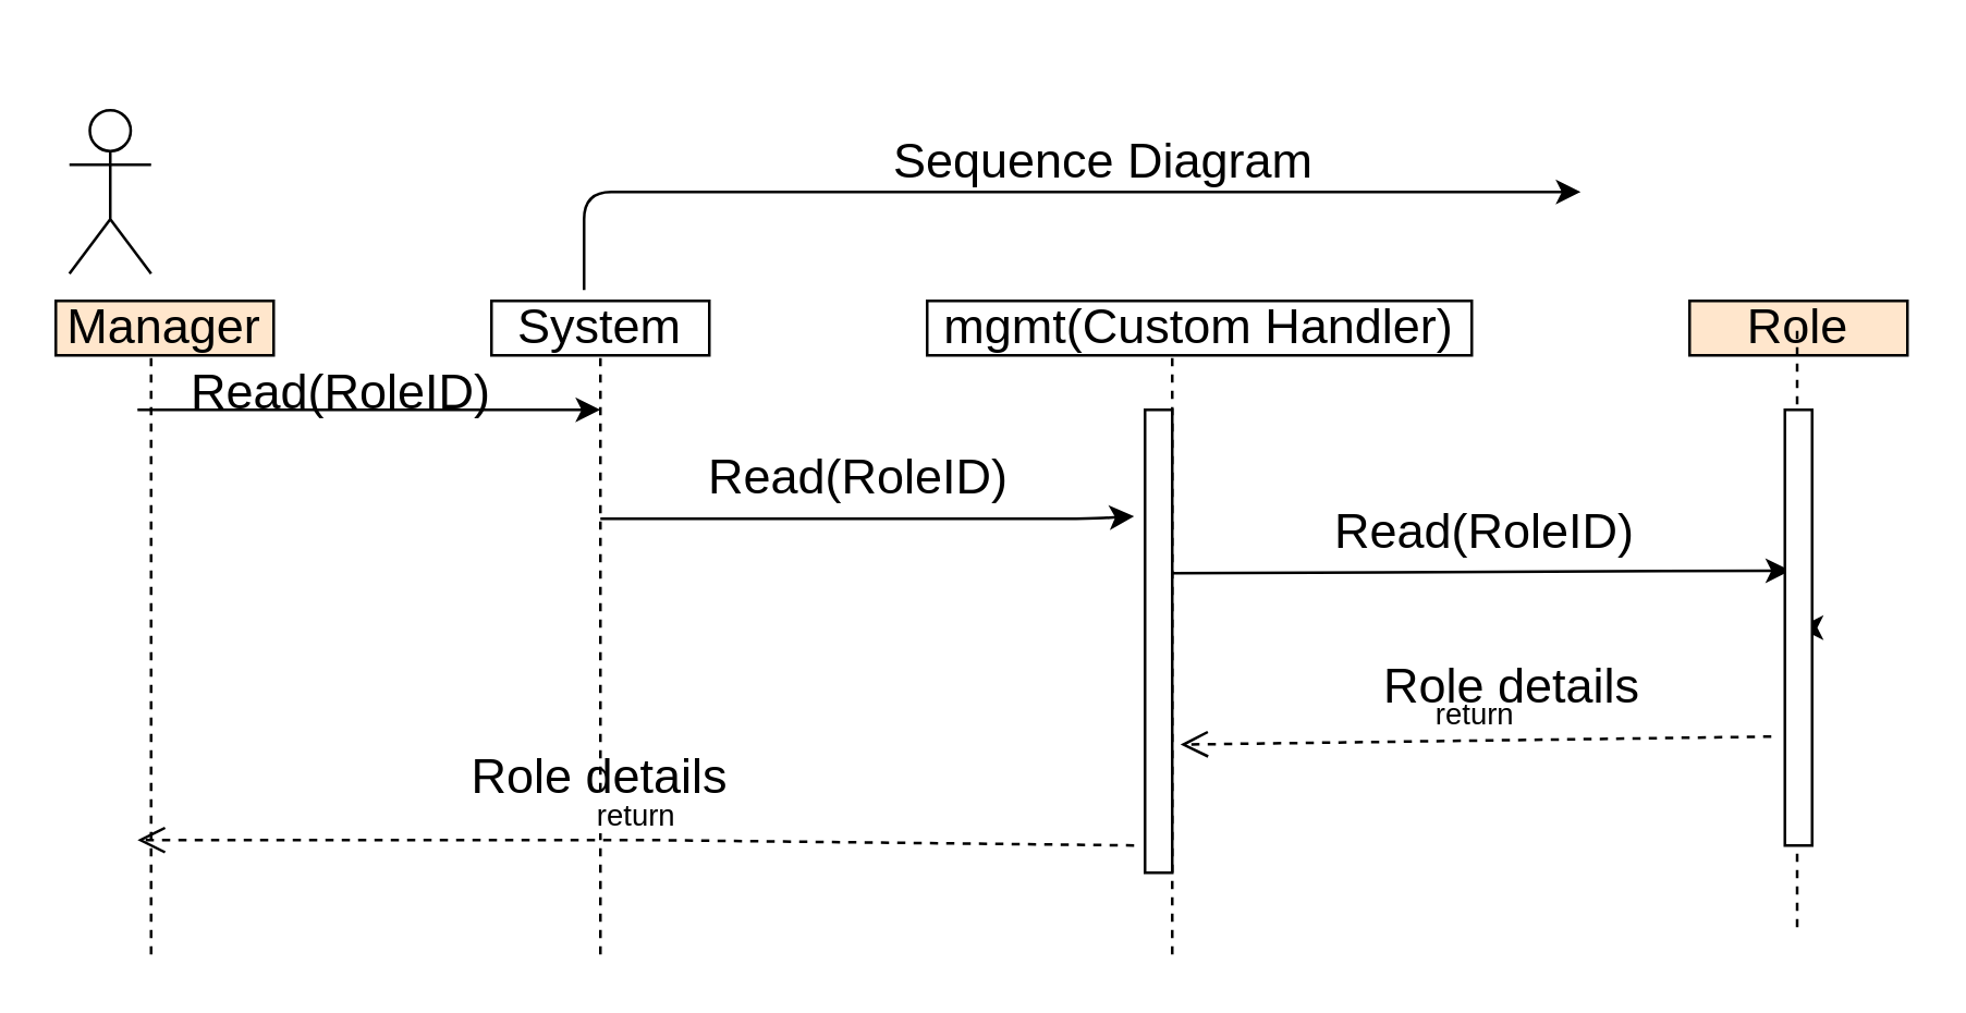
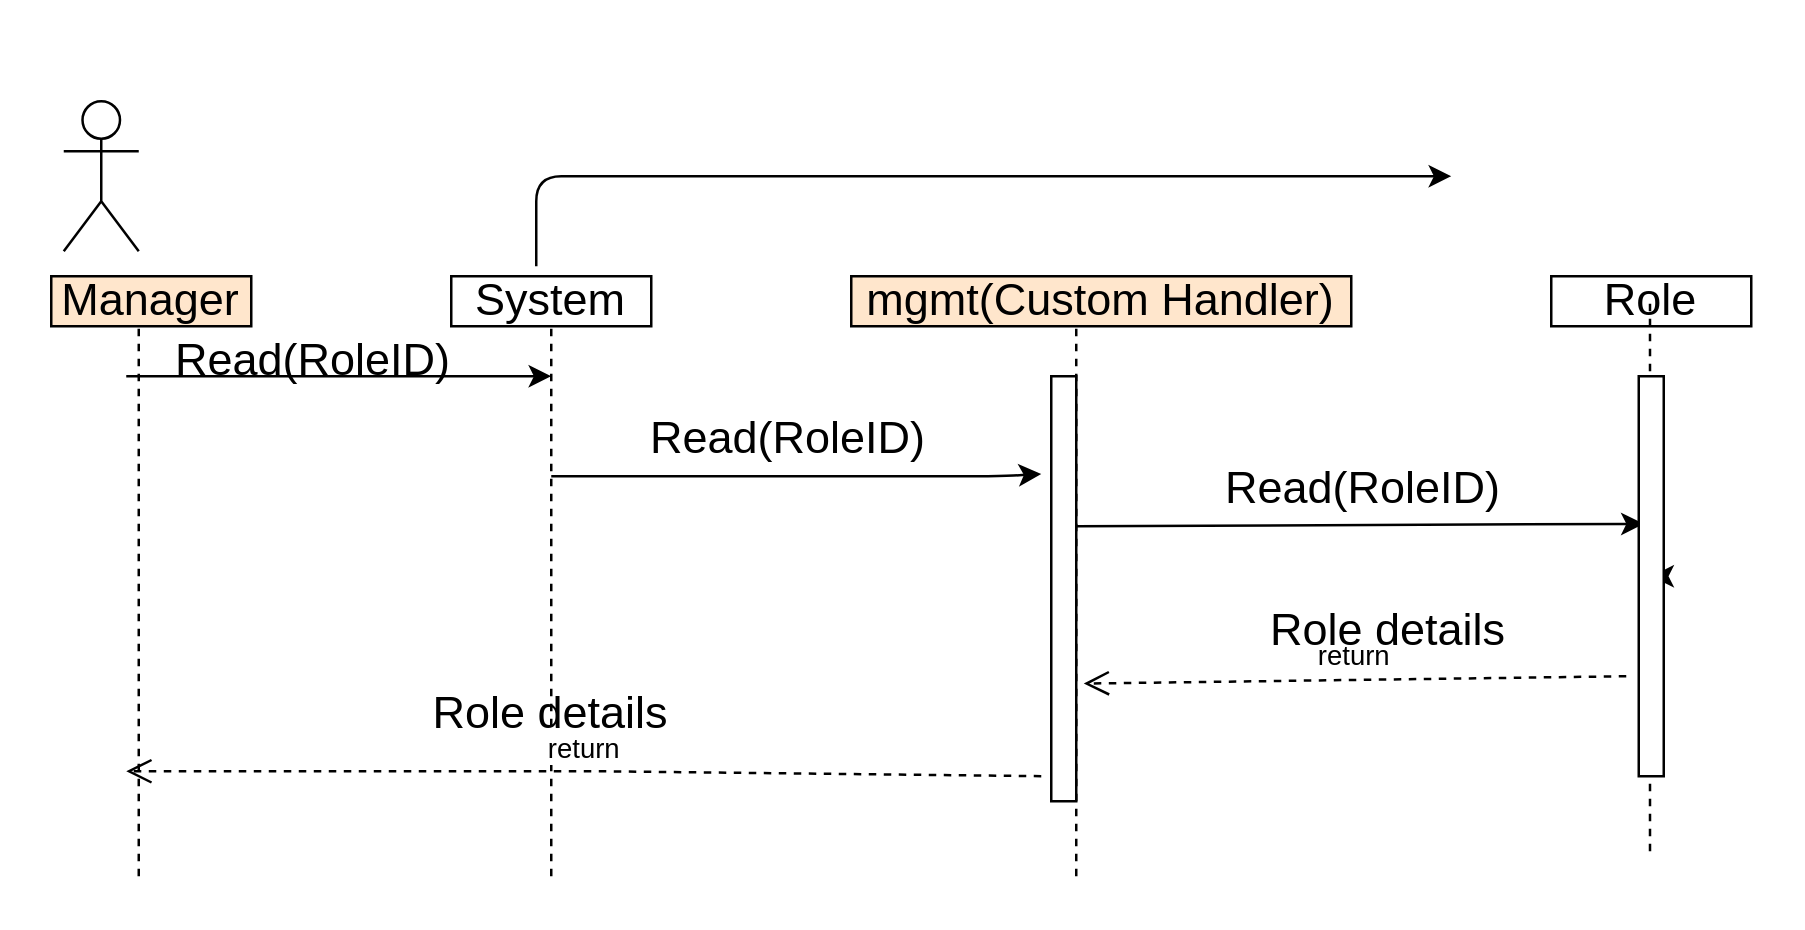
  <mxCell id="0" />
  <mxCell id="1" parent="0" />
  <mxCell id="2" value="Actor" style="shape=umlActor;verticalLabelPosition=bottom;verticalAlign=top;html=1;outlineConnect=0;" parent="1" vertex="1"><mxGeometry x="25" y="40" width="30" height="60" as="geometry" /></mxCell>
  <mxCell id="3" value="&lt;font style=&quot;font-size: 18px&quot;&gt;Manager&lt;/font&gt;" style="rounded=0;whiteSpace=wrap;html=1;fillColor=#ffe6cc;" parent="1" vertex="1"><mxGeometry x="20" y="110" width="80" height="20" as="geometry" /></mxCell>
  <mxCell id="4" value="&lt;font style=&quot;font-size: 18px&quot;&gt;System&lt;/font&gt;&lt;span style=&quot;color: rgba(0 , 0 , 0 , 0) ; font-family: monospace ; font-size: 0px&quot;&gt;%3CmxGraphModel%3E%3Croot%3E%3CmxCell%20id%3D%220%22%2F%3E%3CmxCell%20id%3D%221%22%20parent%3D%220%22%2F%3E%3CmxCell%20id%3D%222%22%20value%3D%22%26lt%3Bfont%20style%3D%26quot%3Bfont-size%3A%2018px%26quot%3B%26gt%3BManager%26lt%3B%2Ffont%26gt%3B%22%20style%3D%22rounded%3D0%3BwhiteSpace%3Dwrap%3Bhtml%3D1%3B%22%20vertex%3D%221%22%20parent%3D%221%22%3E%3CmxGeometry%20x%3D%2280%22%20y%3D%22160%22%20width%3D%2280%22%20height%3D%2220%22%20as%3D%22geometry%22%2F%3E%3C%2FmxCell%3E%3C%2Froot%3E%3C%2FmxGraphModel%3E&lt;/span&gt;" style="rounded=0;whiteSpace=wrap;html=1;" parent="1" vertex="1"><mxGeometry x="180" y="110" width="80" height="20" as="geometry" /></mxCell>
- <mxCell id="5" value="&lt;span style=&quot;font-size: 18px&quot;&gt;mgmt(Custom Handler)&lt;/span&gt;" style="rounded=0;whiteSpace=wrap;html=1;" parent="1" vertex="1"><mxGeometry x="340" y="110" width="200" height="20" as="geometry" /></mxCell>
- <mxCell id="6" value="&lt;span style=&quot;font-size: 18px&quot;&gt;Role&lt;/span&gt;" style="rounded=0;whiteSpace=wrap;html=1;fillColor=#ffe6cc;" parent="1" vertex="1"><mxGeometry x="620" y="110" width="80" height="20" as="geometry" /></mxCell>
+ <mxCell id="5" value="&lt;span style=&quot;font-size: 18px&quot;&gt;mgmt(Custom Handler)&lt;/span&gt;" style="rounded=0;whiteSpace=wrap;html=1;fillColor=#ffe6cc;" parent="1" vertex="1"><mxGeometry x="340" y="110" width="200" height="20" as="geometry" /></mxCell>
+ <mxCell id="6" value="&lt;span style=&quot;font-size: 18px&quot;&gt;Role&lt;/span&gt;" style="rounded=0;whiteSpace=wrap;html=1;" parent="1" vertex="1"><mxGeometry x="620" y="110" width="80" height="20" as="geometry" /></mxCell>
  <mxCell id="7" value="" style="endArrow=none;dashed=1;html=1;" parent="1" edge="1"><mxGeometry width="50" height="50" relative="1" as="geometry"><mxPoint x="55" y="350" as="sourcePoint" /><mxPoint x="55" y="130" as="targetPoint" /></mxGeometry></mxCell>
  <mxCell id="8" value="" style="endArrow=none;dashed=1;html=1;" parent="1" edge="1"><mxGeometry width="50" height="50" relative="1" as="geometry"><mxPoint x="220" y="350" as="sourcePoint" /><mxPoint x="220" y="130" as="targetPoint" /></mxGeometry></mxCell>
  <mxCell id="9" value="" style="endArrow=none;dashed=1;html=1;" parent="1" edge="1"><mxGeometry width="50" height="50" relative="1" as="geometry"><mxPoint x="430" y="350" as="sourcePoint" /><mxPoint x="430" y="130" as="targetPoint" /></mxGeometry></mxCell>
  <mxCell id="10" value="" style="endArrow=none;dashed=1;html=1;" parent="1" edge="1"><mxGeometry width="50" height="50" relative="1" as="geometry"><mxPoint x="659.5" y="340" as="sourcePoint" /><mxPoint x="659.5" y="120" as="targetPoint" /></mxGeometry></mxCell>
  <mxCell id="11" value="" style="endArrow=classic;html=1;" parent="1" edge="1"><mxGeometry width="50" height="50" relative="1" as="geometry"><mxPoint x="50" y="150" as="sourcePoint" /><mxPoint x="220" y="150" as="targetPoint" /></mxGeometry></mxCell>
  <mxCell id="12" value="" style="endArrow=classic;html=1;entryX=0.2;entryY=0.369;entryDx=0;entryDy=0;entryPerimeter=0;" parent="1" target="15" edge="1"><mxGeometry width="50" height="50" relative="1" as="geometry"><mxPoint x="430" y="210" as="sourcePoint" /><mxPoint x="650" y="210" as="targetPoint" /></mxGeometry></mxCell>
  <mxCell id="13" value="" style="endArrow=classic;html=1;entryX=-0.4;entryY=0.217;entryDx=0;entryDy=0;entryPerimeter=0;" parent="1" edge="1"><mxGeometry width="50" height="50" relative="1" as="geometry"><mxPoint x="220" y="190" as="sourcePoint" /><mxPoint x="416" y="189.06" as="targetPoint" /><Array as="points"><mxPoint x="400" y="190" /></Array></mxGeometry></mxCell>
  <mxCell id="14" style="edgeStyle=orthogonalEdgeStyle;rounded=0;orthogonalLoop=1;jettySize=auto;html=1;exitX=1;exitY=0.5;exitDx=0;exitDy=0;" parent="1" source="15" edge="1"><mxGeometry relative="1" as="geometry"><mxPoint x="660" y="230" as="targetPoint" /></mxGeometry></mxCell>
  <mxCell id="15" value="" style="rounded=0;whiteSpace=wrap;html=1;" parent="1" vertex="1"><mxGeometry x="655" y="150" width="10" height="160" as="geometry" /></mxCell>
  <mxCell id="16" value="return" style="html=1;verticalAlign=bottom;endArrow=open;dashed=1;endSize=8;exitX=-0.4;exitY=0.941;exitDx=0;exitDy=0;exitPerimeter=0;" parent="1" source="18" edge="1"><mxGeometry relative="1" as="geometry"><mxPoint x="60" y="308" as="sourcePoint" /><mxPoint x="50" y="308" as="targetPoint" /><Array as="points"><mxPoint x="240" y="308" /></Array></mxGeometry></mxCell>
  <mxCell id="17" value="return" style="html=1;verticalAlign=bottom;endArrow=open;dashed=1;endSize=8;entryX=1.3;entryY=0.683;entryDx=0;entryDy=0;entryPerimeter=0;" parent="1" edge="1"><mxGeometry relative="1" as="geometry"><mxPoint x="650" y="270" as="sourcePoint" /><mxPoint x="433" y="272.94" as="targetPoint" /></mxGeometry></mxCell>
  <mxCell id="18" value="" style="html=1;points=[];perimeter=orthogonalPerimeter;" parent="1" vertex="1"><mxGeometry x="420" y="150" width="10" height="170" as="geometry" /></mxCell>
  <mxCell id="19" value="&lt;br&gt;&lt;br&gt;&lt;span style=&quot;font-family: &amp;#34;helvetica&amp;#34; ; font-size: 18px&quot;&gt;Read(RoleID)&lt;/span&gt;" style="text;html=1;strokeColor=none;fillColor=none;align=center;verticalAlign=middle;whiteSpace=wrap;rounded=0;" parent="1" vertex="1"><mxGeometry x="70" y="100" width="110" height="60" as="geometry" /></mxCell>
  <mxCell id="20" value="" style="edgeStyle=segmentEdgeStyle;endArrow=classic;html=1;" parent="1" edge="1"><mxGeometry width="50" height="50" relative="1" as="geometry"><mxPoint x="214" y="106" as="sourcePoint" /><mxPoint x="580" y="70" as="targetPoint" /><Array as="points"><mxPoint x="214" y="70" /><mxPoint x="570" y="70" /></Array></mxGeometry></mxCell>
  <mxCell id="21" value="&lt;span style=&quot;font-family: &amp;#34;helvetica&amp;#34; ; font-size: 18px&quot;&gt;Read(RoleID)&lt;/span&gt;" style="text;html=1;strokeColor=none;fillColor=none;align=center;verticalAlign=middle;whiteSpace=wrap;rounded=0;" parent="1" vertex="1"><mxGeometry x="260" y="150" width="110" height="50" as="geometry" /></mxCell>
  <mxCell id="22" value="&lt;span style=&quot;font-family: &amp;#34;helvetica&amp;#34; ; font-size: 18px&quot;&gt;Read(RoleID)&lt;/span&gt;" style="text;html=1;strokeColor=none;fillColor=none;align=center;verticalAlign=middle;whiteSpace=wrap;rounded=0;" parent="1" vertex="1"><mxGeometry x="490" y="170" width="110" height="50" as="geometry" /></mxCell>
- <mxCell id="23" value="&lt;br&gt;&lt;br&gt;&lt;span style=&quot;font-family: &amp;#34;helvetica&amp;#34; ; font-size: 18px&quot;&gt;Sequence Diagram&lt;/span&gt;" style="text;html=1;strokeColor=none;fillColor=none;align=center;verticalAlign=middle;whiteSpace=wrap;rounded=0;" parent="1" vertex="1"><mxGeometry x="320" y="20" width="170" height="50" as="geometry" /></mxCell>
  <mxCell id="24" value="&lt;span style=&quot;font-family: &amp;#34;helvetica&amp;#34; ; font-size: 18px&quot;&gt;Role details&lt;/span&gt;" style="text;html=1;strokeColor=none;fillColor=none;align=center;verticalAlign=middle;whiteSpace=wrap;rounded=0;" parent="1" vertex="1"><mxGeometry x="75" y="250" width="290" height="70" as="geometry" /></mxCell>
  <mxCell id="25" value="&lt;br&gt;&lt;span style=&quot;font-family: &amp;#34;helvetica&amp;#34; ; font-size: 18px&quot;&gt;Role details&lt;/span&gt;" style="text;html=1;strokeColor=none;fillColor=none;align=center;verticalAlign=middle;whiteSpace=wrap;rounded=0;" parent="1" vertex="1"><mxGeometry x="410" y="210" width="290" height="70" as="geometry" /></mxCell>
